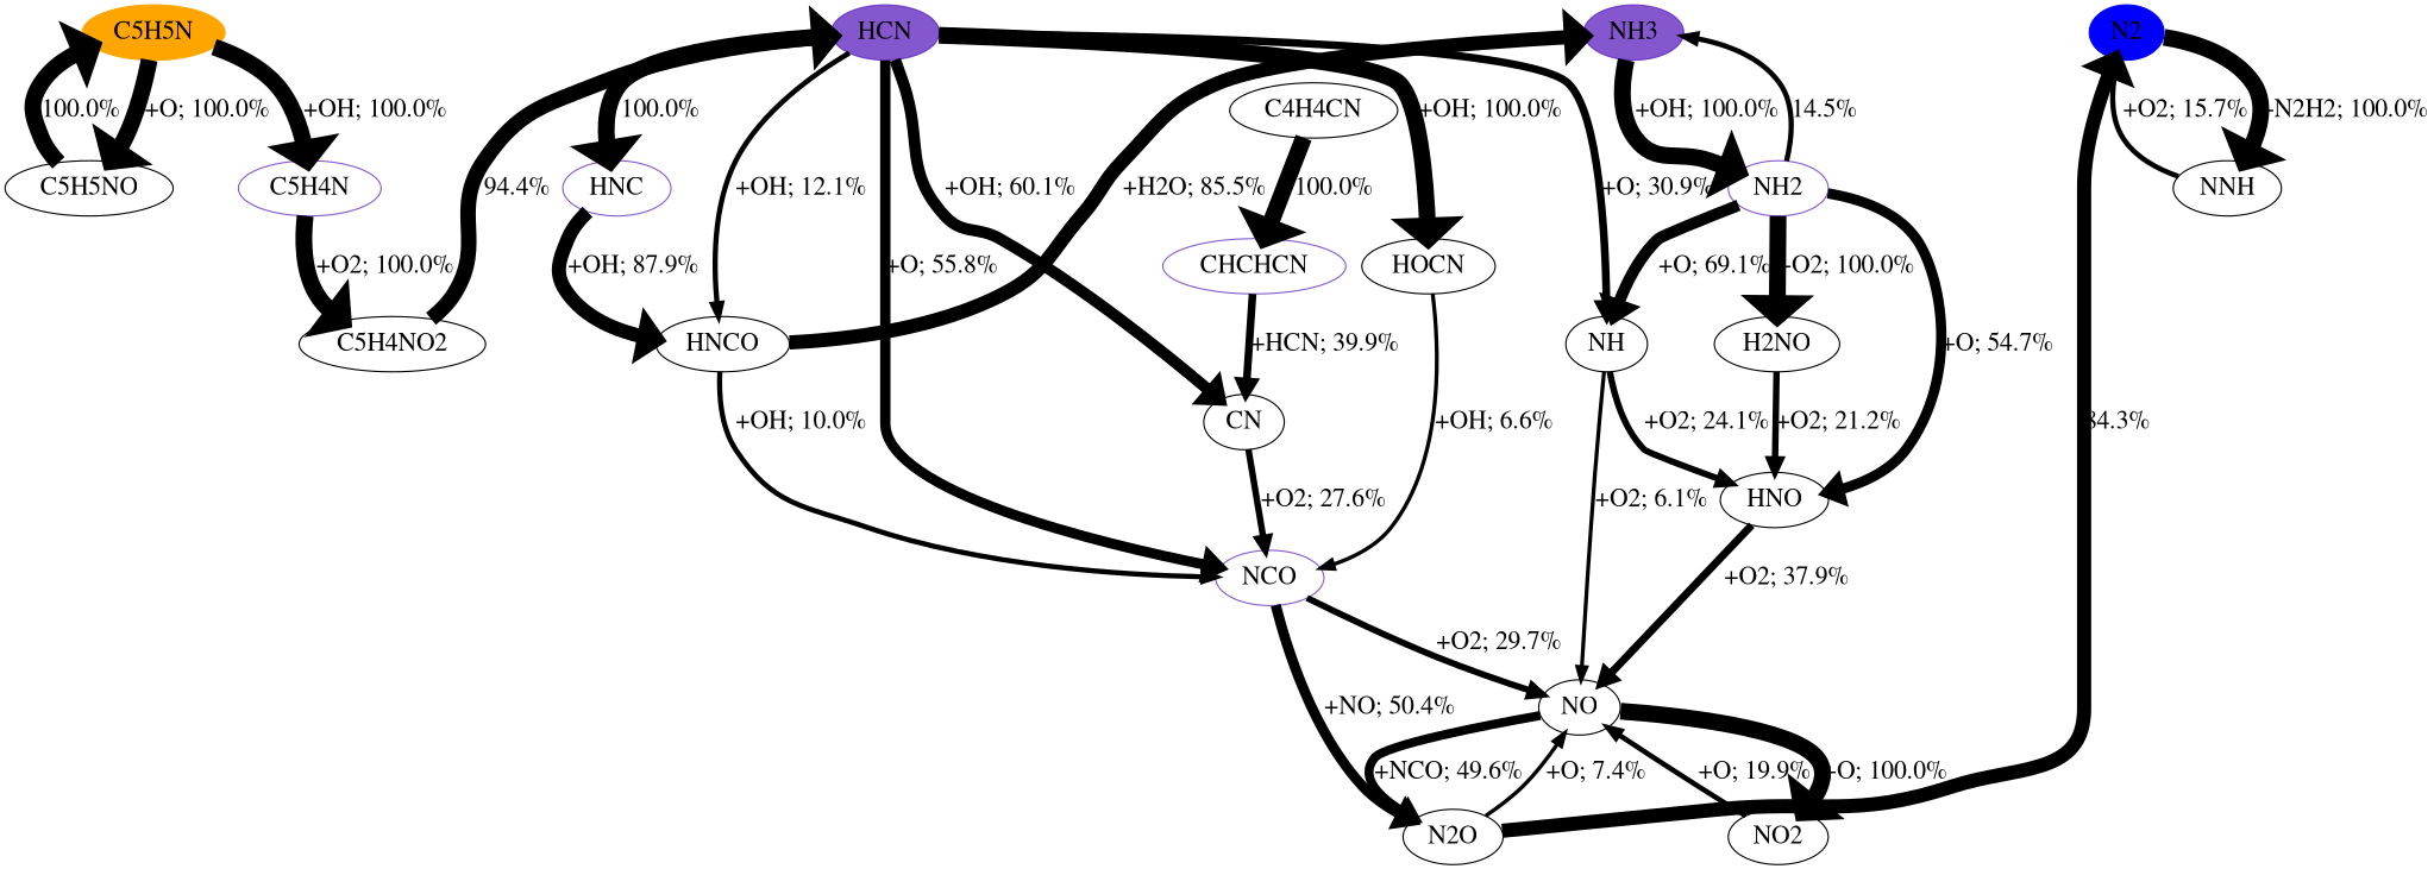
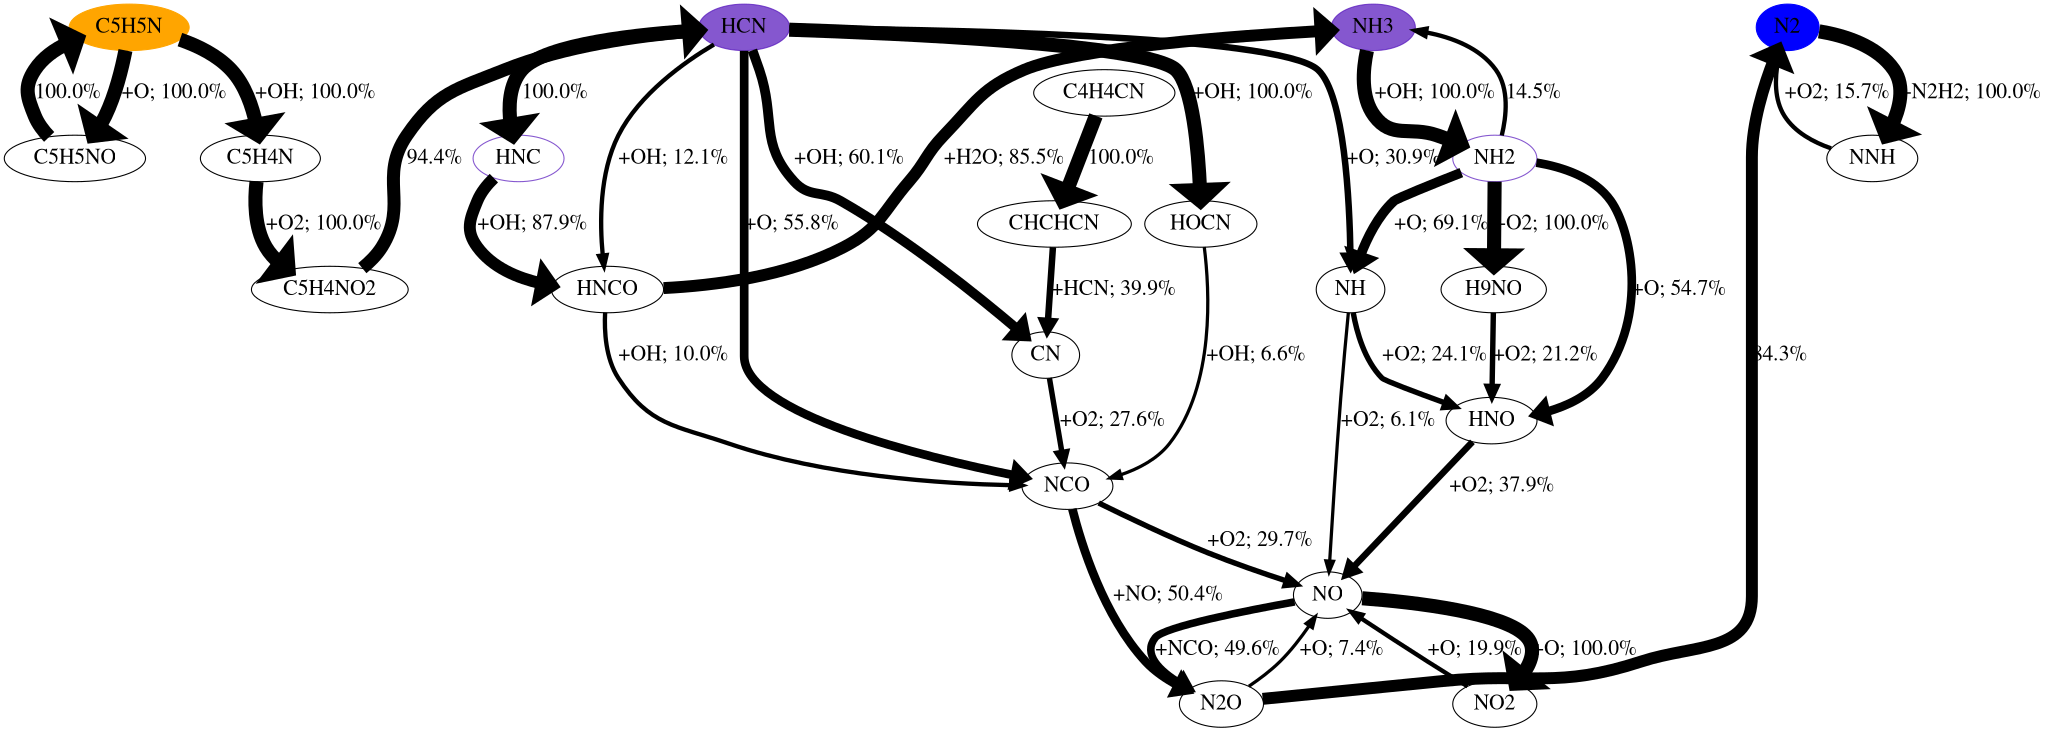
  digraph {
    b="0,0,1558,558"
    rankdir=TB
    node [fontname=Times fontsize=20]
    edge [fontcolor=black fontname=Times fontsize=20 penwidth=13]
    C5H5N [color=orange fillcolor=orange style=filled]
    NH3 [color="#500dbab1" fillcolor="#500dbab1" style=filled]
    N2 [color=blue fillcolor=blue style=filled]
    HCN [color="#500dbab1" fillcolor="#500dbab1" style=filled]
-   C5H4N [color="#500dbab1"]
+   C5H4N
    C5H5NO
    NH2 [color="#500dbab1"]
    NNH
    NH
    HNC [color="#500dbab1"]
    CN
    HNCO
-   NCO [color="#500dbab1"]
+   NCO
    HOCN
    NO
    N2O
    NO2
    C5H4NO2
    C4H4CN
-   CHCHCN [color="#500dbab1"]
+   CHCHCN
    HNO
-   H2NO
+   H2NO [label=H9NO]
    subgraph sub_1 {
      rank=source
      C5H5N
      NH3
      N2
      HCN
    }
    C5H5N -> C5H4N [label="+OH; 100.0%"]
    C5H5N -> C5H5NO [label="+O; 100.0%"]
    NH3 -> NH2 [label="+OH; 100.0%"]
    N2 -> NNH [label="+N2H2; 100.0%"]
    HCN -> NH [label="+O; 30.9%" penwidth=6]
    HCN -> HNC [label="100.0%"]
    HCN -> CN [label="+OH; 60.1%" penwidth=9]
    HCN -> HNCO [label="+OH; 12.1%" penwidth=4]
    HCN -> NCO [label="+O; 55.8%" penwidth=8]
    HCN -> HOCN [label="+OH; 100.0%"]
    C5H4N -> C5H4NO2 [label="+O2; 100.0%"]
    C5H5NO -> C5H5N [label="100.0%"]
    NH2 -> NH3 [label="14.5%" penwidth=4]
    NH2 -> NH [label="+O; 69.1%" penwidth=9]
    NH2 -> HNO [label="+O; 54.7%" penwidth=8]
    NH2 -> H2NO [label="+O2; 100.0%"]
    NNH -> N2 [label="+O2; 15.7%" penwidth=4]
    NH -> NO [label="+O2; 6.1%" penwidth=3]
    NH -> HNO [label="+O2; 24.1%" penwidth=5]
    HNC -> HNCO [label="+OH; 87.9%" penwidth=11]
    CN -> NCO [label="+O2; 27.6%" penwidth=5]
    HNCO -> NH3 [label="+H2O; 85.5%" penwidth=11]
    HNCO -> NCO [label="+OH; 10.0%" penwidth=4]
    NCO -> NO [label="+O2; 29.7%" penwidth=5]
    NCO -> N2O [label="+NO; 50.4%" penwidth=8]
    HOCN -> NCO [label="+OH; 6.6%" penwidth=3]
    NO -> N2O [label="+NCO; 49.6%" penwidth=7]
    NO -> NO2 [label="+O; 100.0%"]
    N2O -> N2 [label="84.3%" penwidth=11]
    N2O -> NO [label="+O; 7.4%" penwidth=3]
    NO2 -> NO [label="+O; 19.9%" penwidth=4]
    C5H4NO2 -> HCN [label="94.4%" penwidth=12]
    C4H4CN -> CHCHCN [label="100.0%"]
    CHCHCN -> CN [label="+HCN; 39.9%" penwidth=6]
    HNO -> NO [label="+O2; 37.9%" penwidth=6]
    H2NO -> HNO [label="+O2; 21.2%" penwidth=5]
  }
